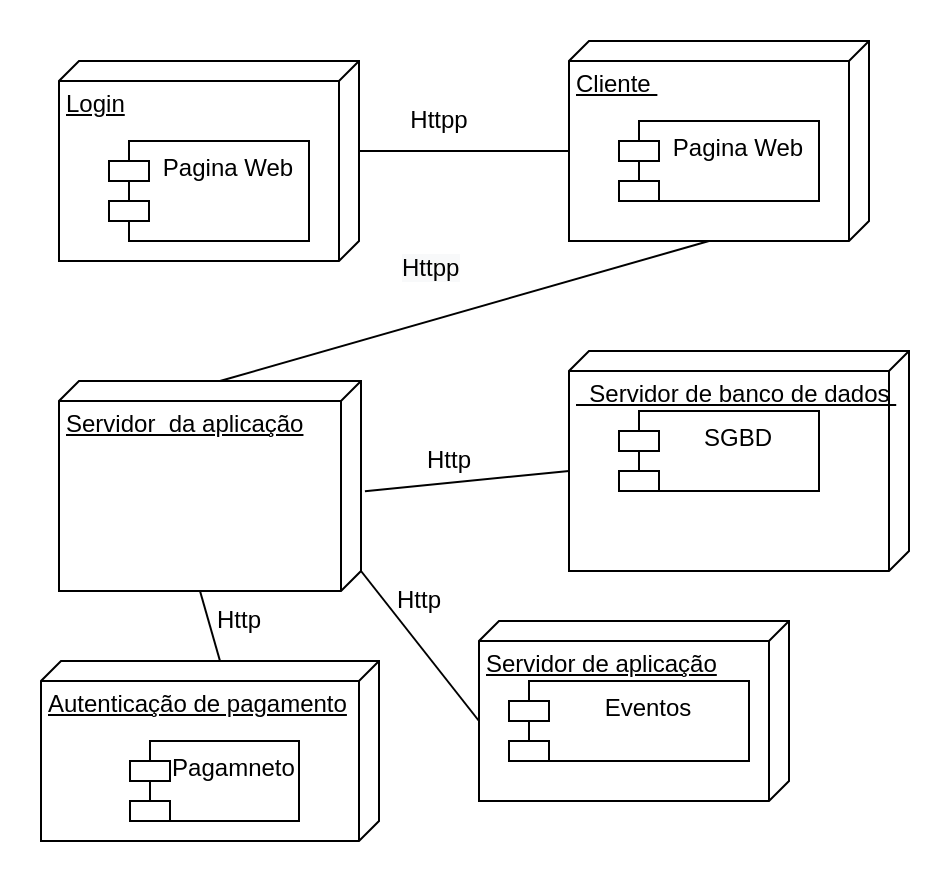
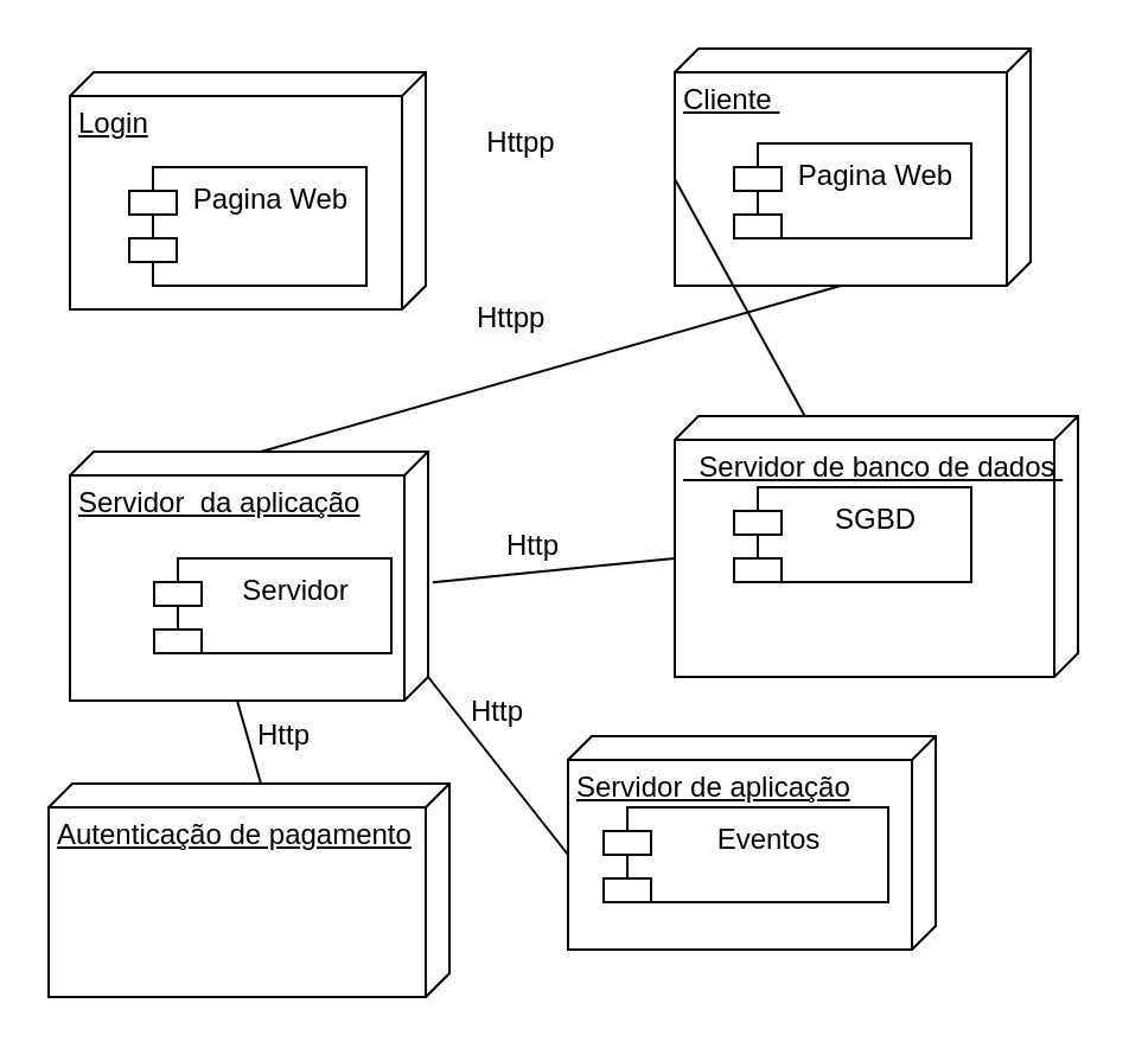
  <mxCell id="0" />
  <mxCell id="1" parent="0" />
  <mxCell id="2" value="Cliente&amp;nbsp;" style="verticalAlign=top;align=left;spacingTop=8;spacingLeft=2;spacingRight=12;shape=cube;size=10;direction=south;fontStyle=4;html=1;" vertex="1" parent="1"><mxGeometry x="284" y="20" width="150" height="100" as="geometry" /></mxCell>
  <mxCell id="3" value="Pagina Web" style="shape=module;align=left;spacingLeft=20;align=center;verticalAlign=top;" vertex="1" parent="1"><mxGeometry x="309" y="60" width="100" height="40" as="geometry" /></mxCell>
  <mxCell id="4" value="Servidor&amp;nbsp; da aplicação" style="verticalAlign=top;align=left;spacingTop=8;spacingLeft=2;spacingRight=12;shape=cube;size=10;direction=south;fontStyle=4;html=1;" vertex="1" parent="1"><mxGeometry x="29" y="190" width="151" height="105" as="geometry" /></mxCell>
+ <mxCell id="5" value="Servidor" style="shape=module;align=left;spacingLeft=20;align=center;verticalAlign=top;" vertex="1" parent="1"><mxGeometry x="64.5" y="235" width="100" height="40" as="geometry" /></mxCell>
  <mxCell id="6" value="&amp;nbsp; Servidor de banco de dados&amp;nbsp;" style="verticalAlign=top;align=left;spacingTop=8;spacingLeft=2;spacingRight=12;shape=cube;size=10;direction=south;fontStyle=4;html=1;" vertex="1" parent="1"><mxGeometry x="284" y="175" width="170" height="110" as="geometry" /></mxCell>
  <mxCell id="7" value="SGBD" style="shape=module;align=left;spacingLeft=20;align=center;verticalAlign=top;" vertex="1" parent="1"><mxGeometry x="309" y="205" width="100" height="40" as="geometry" /></mxCell>
  <mxCell id="8" value="" style="endArrow=none;html=1;rounded=0;shadow=0;strokeColor=default;jumpStyle=none;exitX=0.525;exitY=-0.013;exitDx=0;exitDy=0;exitPerimeter=0;entryX=0;entryY=0;entryDx=60;entryDy=170;entryPerimeter=0;" edge="1" parent="1" source="4" target="6"><mxGeometry width="50" height="50" relative="1" as="geometry"><mxPoint x="379" as="sourcePoint" y="230" /><mxPoint x="429" y="180" as="targetPoint" /></mxGeometry></mxCell>
  <mxCell id="9" value="Login" style="verticalAlign=top;align=left;spacingTop=8;spacingLeft=2;spacingRight=12;shape=cube;size=10;direction=south;fontStyle=4;html=1;" vertex="1" parent="1"><mxGeometry x="29" y="30" width="150" height="100" as="geometry" /></mxCell>
  <mxCell id="10" value="Pagina Web" style="shape=module;align=left;spacingLeft=20;align=center;verticalAlign=top;" vertex="1" parent="1"><mxGeometry x="54" y="70" width="100" height="50" as="geometry" /></mxCell>
- <mxCell id="11" value="" style="endArrow=none;html=1;rounded=0;shadow=0;strokeColor=default;jumpStyle=none;exitX=0;exitY=0;exitDx=55;exitDy=150;exitPerimeter=0;entryX=0;entryY=0;entryDx=45;entryDy=0;entryPerimeter=0;" edge="1" parent="1" source="2" target="9"><mxGeometry width="50" height="50" relative="1" as="geometry"><mxPoint x="379" as="sourcePoint" y="230" /><mxPoint x="429" y="180" as="targetPoint" /></mxGeometry></mxCell>
+ <mxCell id="11" value="" style="endArrow=none;html=1;rounded=0;shadow=0;strokeColor=default;jumpStyle=none;exitX=0;exitY=0;exitDx=55;exitDy=150;exitPerimeter=0;" edge="1" parent="1" source="2" target="6"><mxGeometry width="50" height="50" relative="1" as="geometry"><mxPoint x="379" as="sourcePoint" y="230" /><mxPoint x="429" y="180" as="targetPoint" /></mxGeometry></mxCell>
  <mxCell id="12" value="" style="endArrow=none;html=1;rounded=0;shadow=0;strokeColor=default;jumpStyle=none;entryX=0;entryY=0;entryDx=100;entryDy=80;entryPerimeter=0;exitX=0;exitY=0;exitDx=0;exitDy=70.5;exitPerimeter=0;" edge="1" parent="1" source="4" target="2"><mxGeometry width="50" height="50" relative="1" as="geometry"><mxPoint x="379" as="sourcePoint" y="230" /><mxPoint x="429" y="180" as="targetPoint" /></mxGeometry></mxCell>
  <mxCell id="13" value="Autenticação de pagamento" style="verticalAlign=top;align=left;spacingTop=8;spacingLeft=2;spacingRight=12;shape=cube;size=10;direction=south;fontStyle=4;html=1;" vertex="1" parent="1"><mxGeometry x="20" y="330" width="169" height="90" as="geometry" /></mxCell>
- <mxCell id="14" value="Pagamneto" style="shape=module;align=left;spacingLeft=20;align=center;verticalAlign=top;" vertex="1" parent="1"><mxGeometry x="64.5" y="370" width="84.5" height="40" as="geometry" /></mxCell>
  <mxCell id="15" value="" style="endArrow=none;html=1;rounded=0;shadow=0;strokeColor=default;jumpStyle=none;exitX=0;exitY=0;exitDx=105;exitDy=80.5;exitPerimeter=0;entryX=0;entryY=0;entryDx=0;entryDy=79.5;entryPerimeter=0;" edge="1" parent="1" source="4" target="13"><mxGeometry width="50" height="50" relative="1" as="geometry"><mxPoint x="379" y="-40" as="sourcePoint" /><mxPoint x="429" y="-90" as="targetPoint" /></mxGeometry></mxCell>
  <mxCell id="16" value="Httpp" style="text;html=1;align=center;verticalAlign=middle;resizable=0;points=[];autosize=1;strokeColor=none;fillColor=none;" vertex="1" parent="1"><mxGeometry x="199" y="50" width="40" height="20" as="geometry" /></mxCell>
  <mxCell id="17" value="&lt;span style=&quot;color: rgb(0, 0, 0); font-family: helvetica; font-size: 12px; font-style: normal; font-weight: 400; letter-spacing: normal; text-align: center; text-indent: 0px; text-transform: none; word-spacing: 0px; background-color: rgb(248, 249, 250); display: inline; float: none;&quot;&gt;Httpp&lt;/span&gt;" style="text;whiteSpace=wrap;html=1;" vertex="1" parent="1"><mxGeometry x="199" y="120" width="50" height="30" as="geometry" /></mxCell>
  <mxCell id="18" value="Http" style="text;html=1;align=center;verticalAlign=middle;resizable=0;points=[];autosize=1;strokeColor=none;fillColor=none;" vertex="1" parent="1"><mxGeometry x="204" y="220" width="40" height="20" as="geometry" /></mxCell>
  <mxCell id="19" value="Http" style="text;html=1;align=center;verticalAlign=middle;resizable=0;points=[];autosize=1;strokeColor=none;fillColor=none;" vertex="1" parent="1"><mxGeometry x="99" y="300" width="40" height="20" as="geometry" /></mxCell>
  <mxCell id="20" value="Servidor de aplicação" style="verticalAlign=top;align=left;spacingTop=8;spacingLeft=2;spacingRight=12;shape=cube;size=10;direction=south;fontStyle=4;html=1;" vertex="1" parent="1"><mxGeometry x="239" y="310" width="155" height="90" as="geometry" /></mxCell>
  <mxCell id="21" value="Eventos" style="shape=module;align=left;spacingLeft=20;align=center;verticalAlign=top;" vertex="1" parent="1"><mxGeometry x="254" y="340" width="120" height="40" as="geometry" /></mxCell>
  <mxCell id="22" value="" style="endArrow=none;html=1;rounded=0;shadow=0;strokeColor=default;jumpStyle=none;exitX=0;exitY=0;exitDx=95;exitDy=0;exitPerimeter=0;entryX=0;entryY=0;entryDx=50;entryDy=155;entryPerimeter=0;" edge="1" parent="1" source="4" target="20"><mxGeometry width="50" height="50" relative="1" as="geometry"><mxPoint x="379" as="sourcePoint" y="230" /><mxPoint x="429" y="180" as="targetPoint" /></mxGeometry></mxCell>
  <mxCell id="23" value="Http" style="text;html=1;align=center;verticalAlign=middle;resizable=0;points=[];autosize=1;strokeColor=none;fillColor=none;" vertex="1" parent="1"><mxGeometry x="189" y="290" width="40" height="20" as="geometry" /></mxCell>
